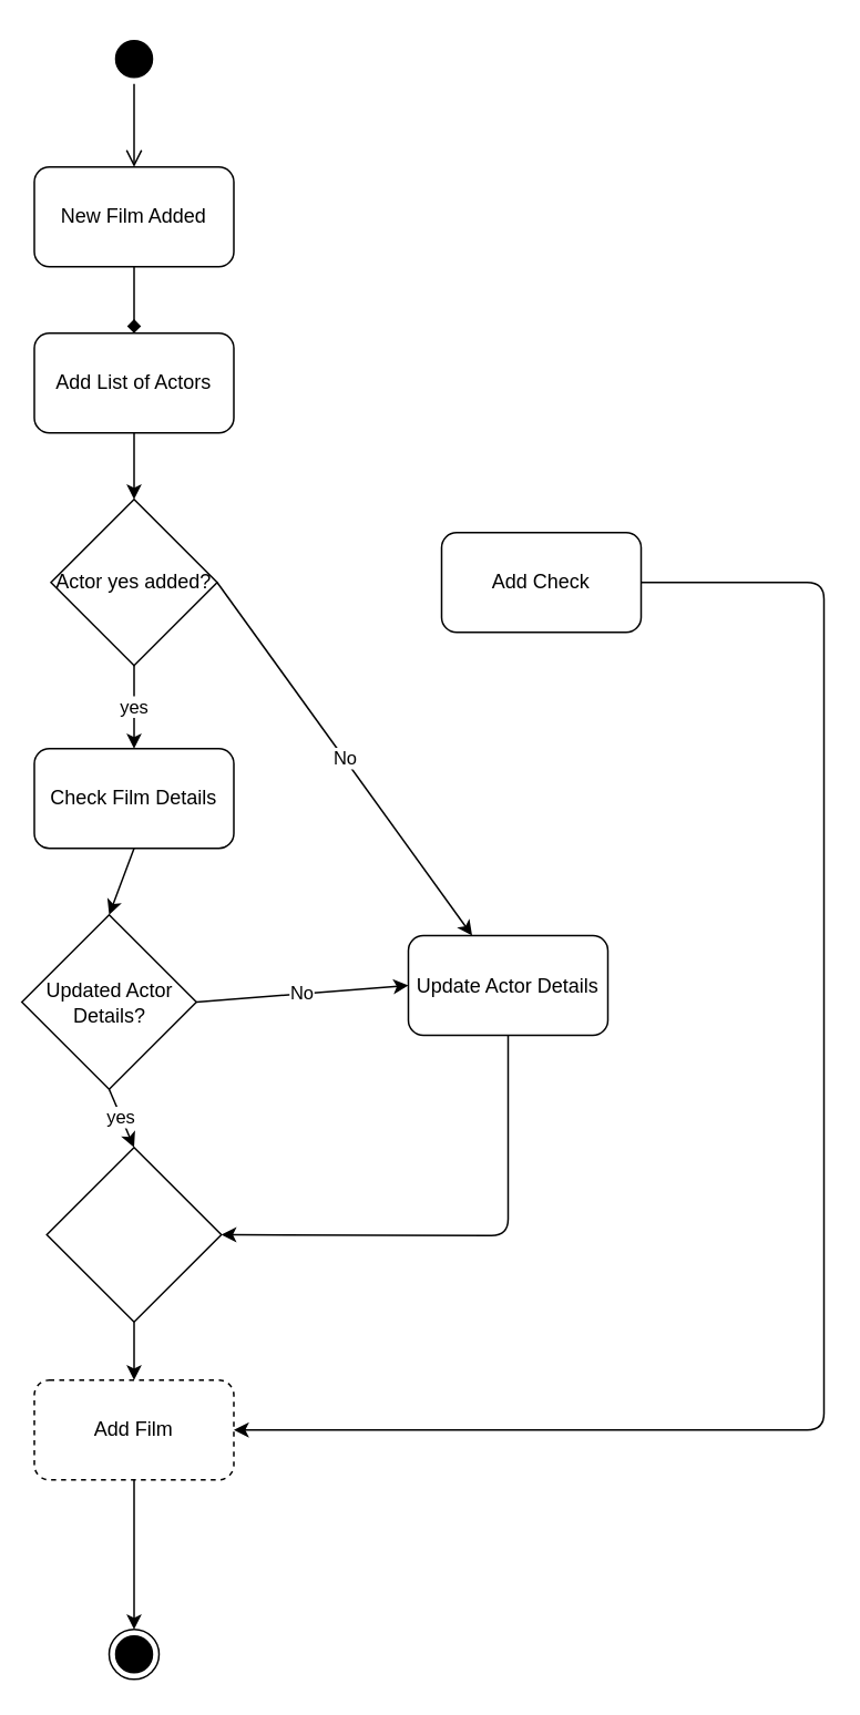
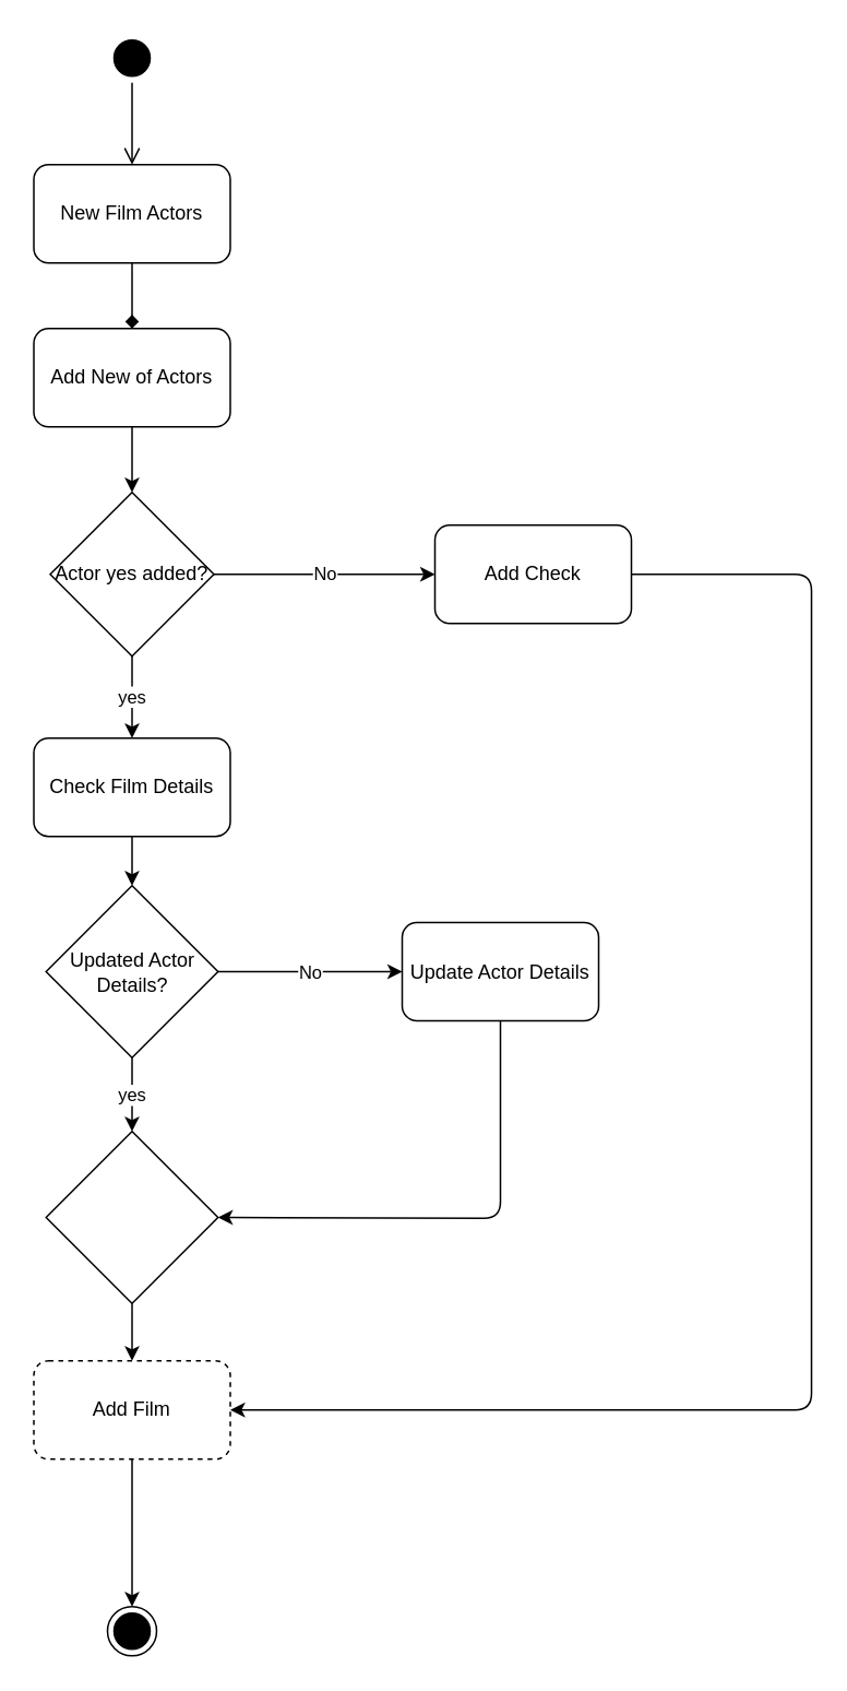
  <mxCell id="0" />
  <mxCell id="1" parent="0" />
  <mxCell id="2" value="" style="ellipse;html=1;shape=startState;fillColor=#000000;" parent="1" vertex="1"><mxGeometry x="65" y="20" width="30" height="30" as="geometry" /></mxCell>
  <mxCell id="3" value="" style="edgeStyle=orthogonalEdgeStyle;html=1;verticalAlign=bottom;endArrow=open;endSize=8;entryX=0.5;entryY=0;entryDx=0;entryDy=0;" parent="1" source="2" target="5" edge="1"><mxGeometry relative="1" as="geometry"><mxPoint x="80" y="210" as="targetPoint" /><Array as="points" /></mxGeometry></mxCell>
  <mxCell id="4" style="edgeStyle=orthogonalEdgeStyle;rounded=0;orthogonalLoop=1;jettySize=auto;html=1;exitX=0.5;exitY=1;exitDx=0;exitDy=0;entryX=0.5;entryY=0;entryDx=0;entryDy=0;strokeColor=#000000;endArrow=diamond;" parent="1" source="5" target="6" edge="1"><mxGeometry relative="1" as="geometry" /></mxCell>
- <mxCell id="5" value="New Film Added" style="rounded=1;whiteSpace=wrap;html=1;strokeColor=#000000;" parent="1" vertex="1"><mxGeometry x="20" y="100" width="120" height="60" as="geometry" /></mxCell>
- <mxCell id="6" value="Add List of Actors" style="rounded=1;whiteSpace=wrap;html=1;strokeColor=#000000;" parent="1" vertex="1"><mxGeometry x="20" y="200" width="120" height="60" as="geometry" /></mxCell>
+ <mxCell id="5" value="New Film Actors" style="rounded=1;whiteSpace=wrap;html=1;strokeColor=#000000;" parent="1" vertex="1"><mxGeometry x="20" y="100" width="120" height="60" as="geometry" /></mxCell>
+ <mxCell id="6" value="Add New of Actors" style="rounded=1;whiteSpace=wrap;html=1;strokeColor=#000000;" parent="1" vertex="1"><mxGeometry x="20" y="200" width="120" height="60" as="geometry" /></mxCell>
  <mxCell id="7" value="Actor yes added?" style="rhombus;whiteSpace=wrap;html=1;strokeColor=#000000;" parent="1" vertex="1"><mxGeometry x="30" y="300" width="100" height="100" as="geometry" /></mxCell>
  <mxCell id="8" value="" style="endArrow=classic;html=1;strokeColor=#000000;exitX=0.5;exitY=1;exitDx=0;exitDy=0;entryX=0.5;entryY=0;entryDx=0;entryDy=0;" parent="1" source="6" target="7" edge="1"><mxGeometry width="50" height="50" relative="1" as="geometry"><mxPoint x="155" y="470" as="sourcePoint" /><mxPoint x="205" y="420" as="targetPoint" /></mxGeometry></mxCell>
  <mxCell id="9" value="Add Check" style="rounded=1;whiteSpace=wrap;html=1;strokeColor=#000000;" parent="1" vertex="1"><mxGeometry x="265" y="320" width="120" height="60" as="geometry" /></mxCell>
- <mxCell id="10" value="No" style="endArrow=classic;html=1;strokeColor=#000000;exitX=1;exitY=0.5;exitDx=0;exitDy=0;" parent="1" source="7" target="14" edge="1"><mxGeometry width="50" height="50" relative="1" as="geometry"><mxPoint x="155" y="470" as="sourcePoint" /><mxPoint x="205" y="420" as="targetPoint" /></mxGeometry></mxCell>
+ <mxCell id="10" value="No" style="endArrow=classic;html=1;strokeColor=#000000;exitX=1;exitY=0.5;exitDx=0;exitDy=0;entryX=0;entryY=0.5;entryDx=0;entryDy=0;" parent="1" source="7" target="9" edge="1"><mxGeometry width="50" height="50" relative="1" as="geometry"><mxPoint x="155" y="470" as="sourcePoint" /><mxPoint x="205" y="420" as="targetPoint" /></mxGeometry></mxCell>
  <mxCell id="11" value="Check Film Details" style="rounded=1;whiteSpace=wrap;html=1;strokeColor=#000000;" parent="1" vertex="1"><mxGeometry x="20" y="450" width="120" height="60" as="geometry" /></mxCell>
  <mxCell id="12" value="yes" style="endArrow=classic;html=1;strokeColor=#000000;exitX=0.5;exitY=1;exitDx=0;exitDy=0;entryX=0.5;entryY=0;entryDx=0;entryDy=0;" parent="1" source="7" target="11" edge="1"><mxGeometry width="50" height="50" relative="1" as="geometry"><mxPoint x="155" y="470" as="sourcePoint" /><mxPoint x="80" y="465" as="targetPoint" /></mxGeometry></mxCell>
- <mxCell id="13" value="Updated Actor Details?" style="rhombus;whiteSpace=wrap;html=1;strokeColor=#000000;" parent="1" vertex="1"><mxGeometry x="12.5" y="550" width="105" height="105" as="geometry" /></mxCell>
+ <mxCell id="13" value="Updated Actor Details?" style="rhombus;whiteSpace=wrap;html=1;strokeColor=#000000;" parent="1" vertex="1"><mxGeometry x="27.5" y="540" width="105" height="105" as="geometry" /></mxCell>
  <mxCell id="14" value="Update Actor Details" style="rounded=1;whiteSpace=wrap;html=1;strokeColor=#000000;" parent="1" vertex="1"><mxGeometry x="245" y="562.5" width="120" height="60" as="geometry" /></mxCell>
  <mxCell id="15" value="" style="endArrow=classic;html=1;strokeColor=#000000;exitX=0.5;exitY=1;exitDx=0;exitDy=0;entryX=0.5;entryY=0;entryDx=0;entryDy=0;" parent="1" source="11" target="13" edge="1"><mxGeometry width="50" height="50" relative="1" as="geometry"><mxPoint x="18.5" y="550" as="sourcePoint" /><mxPoint x="68.5" y="500" as="targetPoint" /></mxGeometry></mxCell>
  <mxCell id="16" value="No" style="endArrow=classic;html=1;strokeColor=#000000;exitX=1;exitY=0.5;exitDx=0;exitDy=0;entryX=0;entryY=0.5;entryDx=0;entryDy=0;" parent="1" source="13" target="14" edge="1"><mxGeometry width="50" height="50" relative="1" as="geometry"><mxPoint x="18.5" y="550" as="sourcePoint" /><mxPoint x="68.5" y="500" as="targetPoint" /><Array as="points" /></mxGeometry></mxCell>
  <mxCell id="17" style="edgeStyle=orthogonalEdgeStyle;rounded=0;orthogonalLoop=1;jettySize=auto;html=1;exitX=0.5;exitY=1;exitDx=0;exitDy=0;strokeColor=#000000;" parent="1" source="18" target="21" edge="1"><mxGeometry relative="1" as="geometry" /></mxCell>
  <mxCell id="18" value="Add Film" style="rounded=1;whiteSpace=wrap;html=1;strokeColor=#000000;dashed=1;" parent="1" vertex="1"><mxGeometry x="20" y="830" width="120" height="60" as="geometry" /></mxCell>
  <mxCell id="19" value="yes" style="endArrow=classic;html=1;strokeColor=#000000;exitX=0.5;exitY=1;exitDx=0;exitDy=0;entryX=0.5;entryY=0;entryDx=0;entryDy=0;" parent="1" source="13" target="22" edge="1"><mxGeometry width="50" height="50" relative="1" as="geometry"><mxPoint x="18.5" y="550" as="sourcePoint" /><mxPoint x="68.5" y="500" as="targetPoint" /></mxGeometry></mxCell>
  <mxCell id="20" value="" style="endArrow=classic;html=1;strokeColor=#000000;exitX=1;exitY=0.5;exitDx=0;exitDy=0;entryX=1;entryY=0.5;entryDx=0;entryDy=0;" parent="1" source="9" target="18" edge="1"><mxGeometry width="50" height="50" relative="1" as="geometry"><mxPoint x="155" y="460" as="sourcePoint" /><mxPoint x="205" y="410" as="targetPoint" /><Array as="points"><mxPoint x="495" y="350" /><mxPoint x="495" y="860" /></Array></mxGeometry></mxCell>
  <mxCell id="21" value="" style="ellipse;html=1;shape=endState;fillColor=#000000;" parent="1" vertex="1"><mxGeometry x="65" y="980" width="30" height="30" as="geometry" /></mxCell>
  <mxCell id="22" value="" style="rhombus;whiteSpace=wrap;html=1;strokeColor=#000000;" vertex="1" parent="1"><mxGeometry x="27.5" y="690" width="105" height="105" as="geometry" /></mxCell>
  <mxCell id="23" value="" style="endArrow=classic;html=1;exitX=0.5;exitY=1;exitDx=0;exitDy=0;entryX=1;entryY=0.5;entryDx=0;entryDy=0;" edge="1" parent="1" source="14" target="22"><mxGeometry width="50" height="50" relative="1" as="geometry"><mxPoint x="155" y="560" as="sourcePoint" /><mxPoint x="205" y="510" as="targetPoint" /><Array as="points"><mxPoint x="305" y="743" /></Array></mxGeometry></mxCell>
  <mxCell id="24" value="" style="endArrow=classic;html=1;exitX=0.5;exitY=1;exitDx=0;exitDy=0;entryX=0.5;entryY=0;entryDx=0;entryDy=0;" edge="1" parent="1" source="22" target="18"><mxGeometry width="50" height="50" relative="1" as="geometry"><mxPoint x="155" y="560" as="sourcePoint" /><mxPoint x="205" y="510" as="targetPoint" /></mxGeometry></mxCell>
